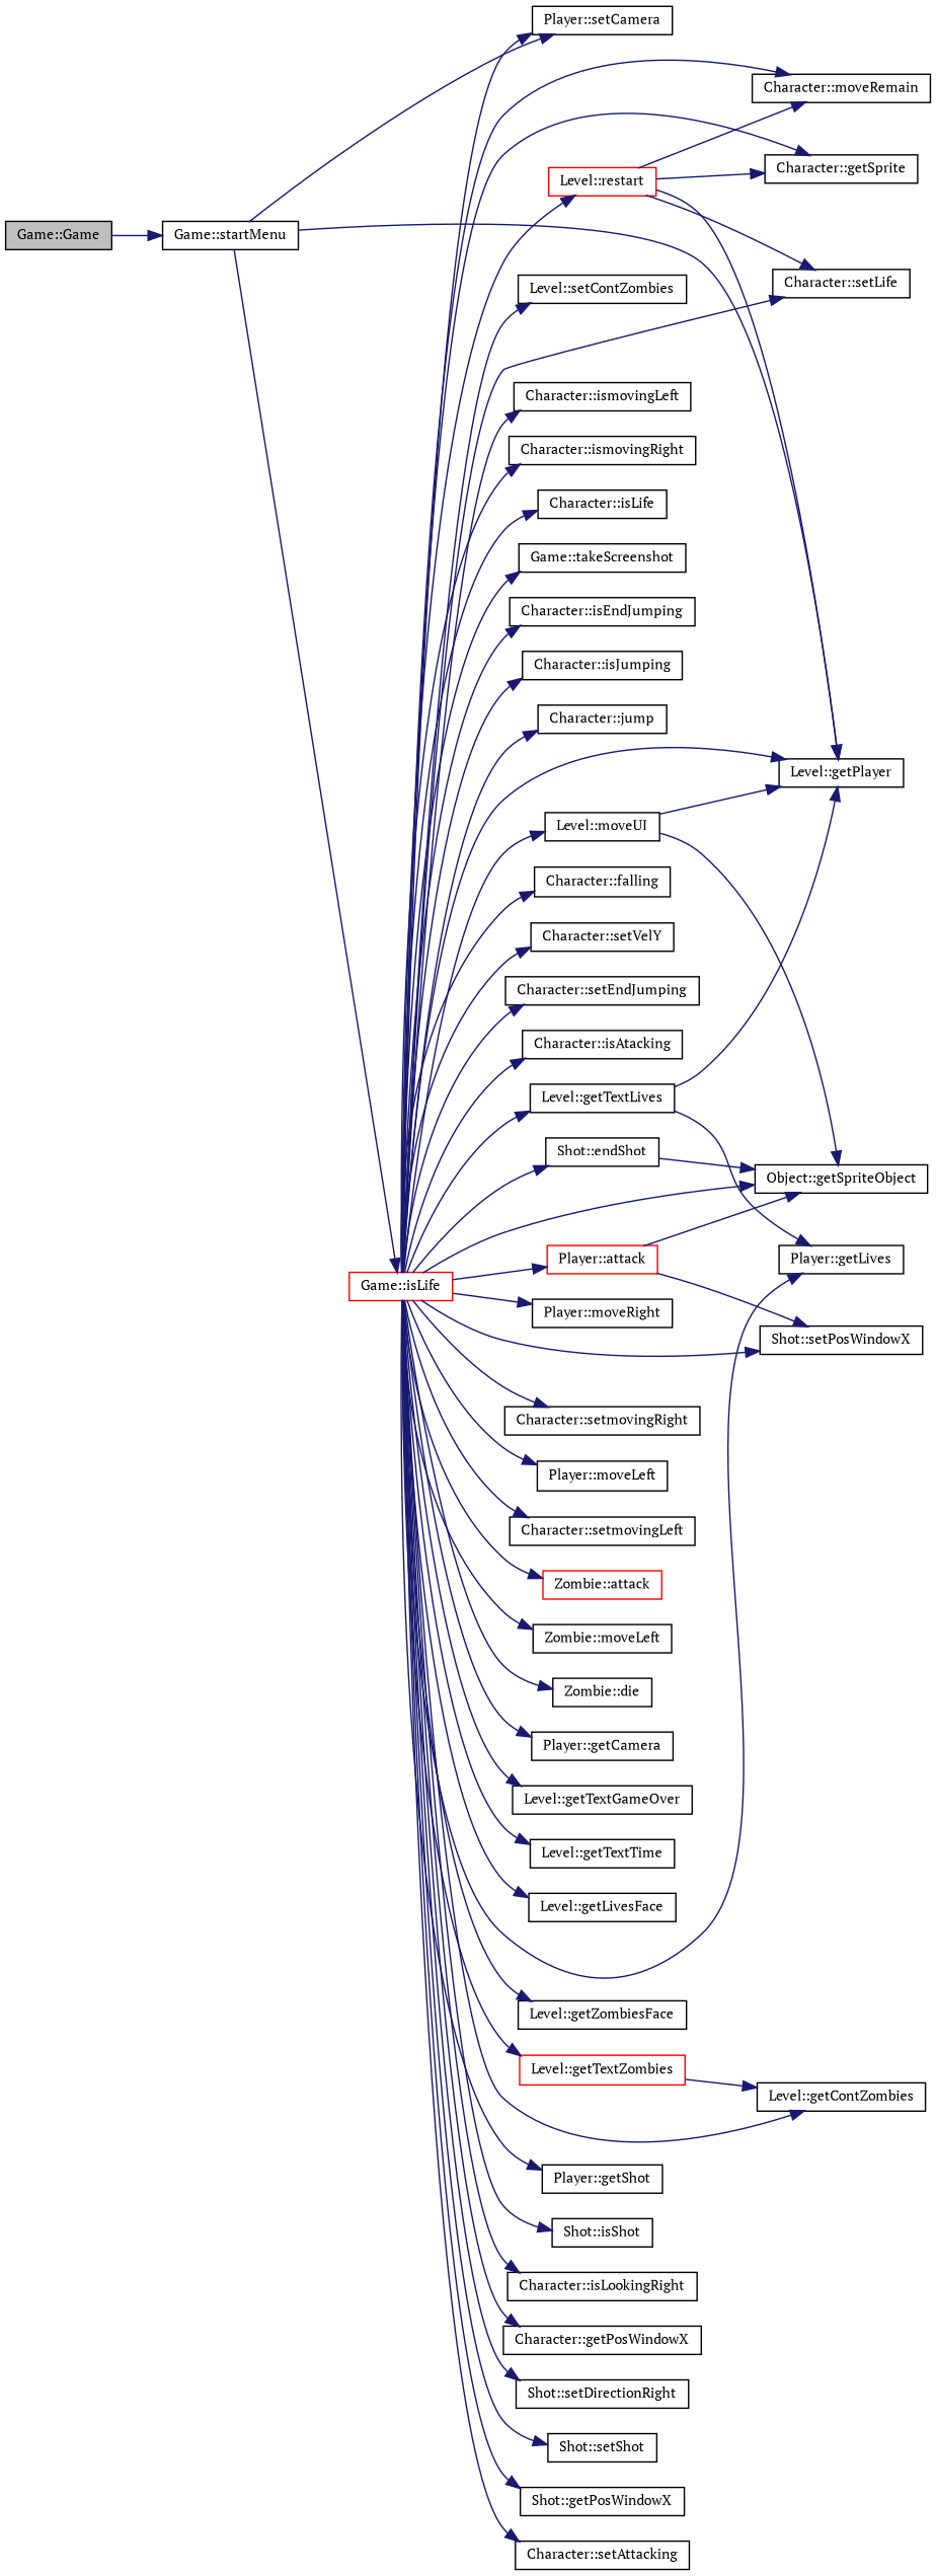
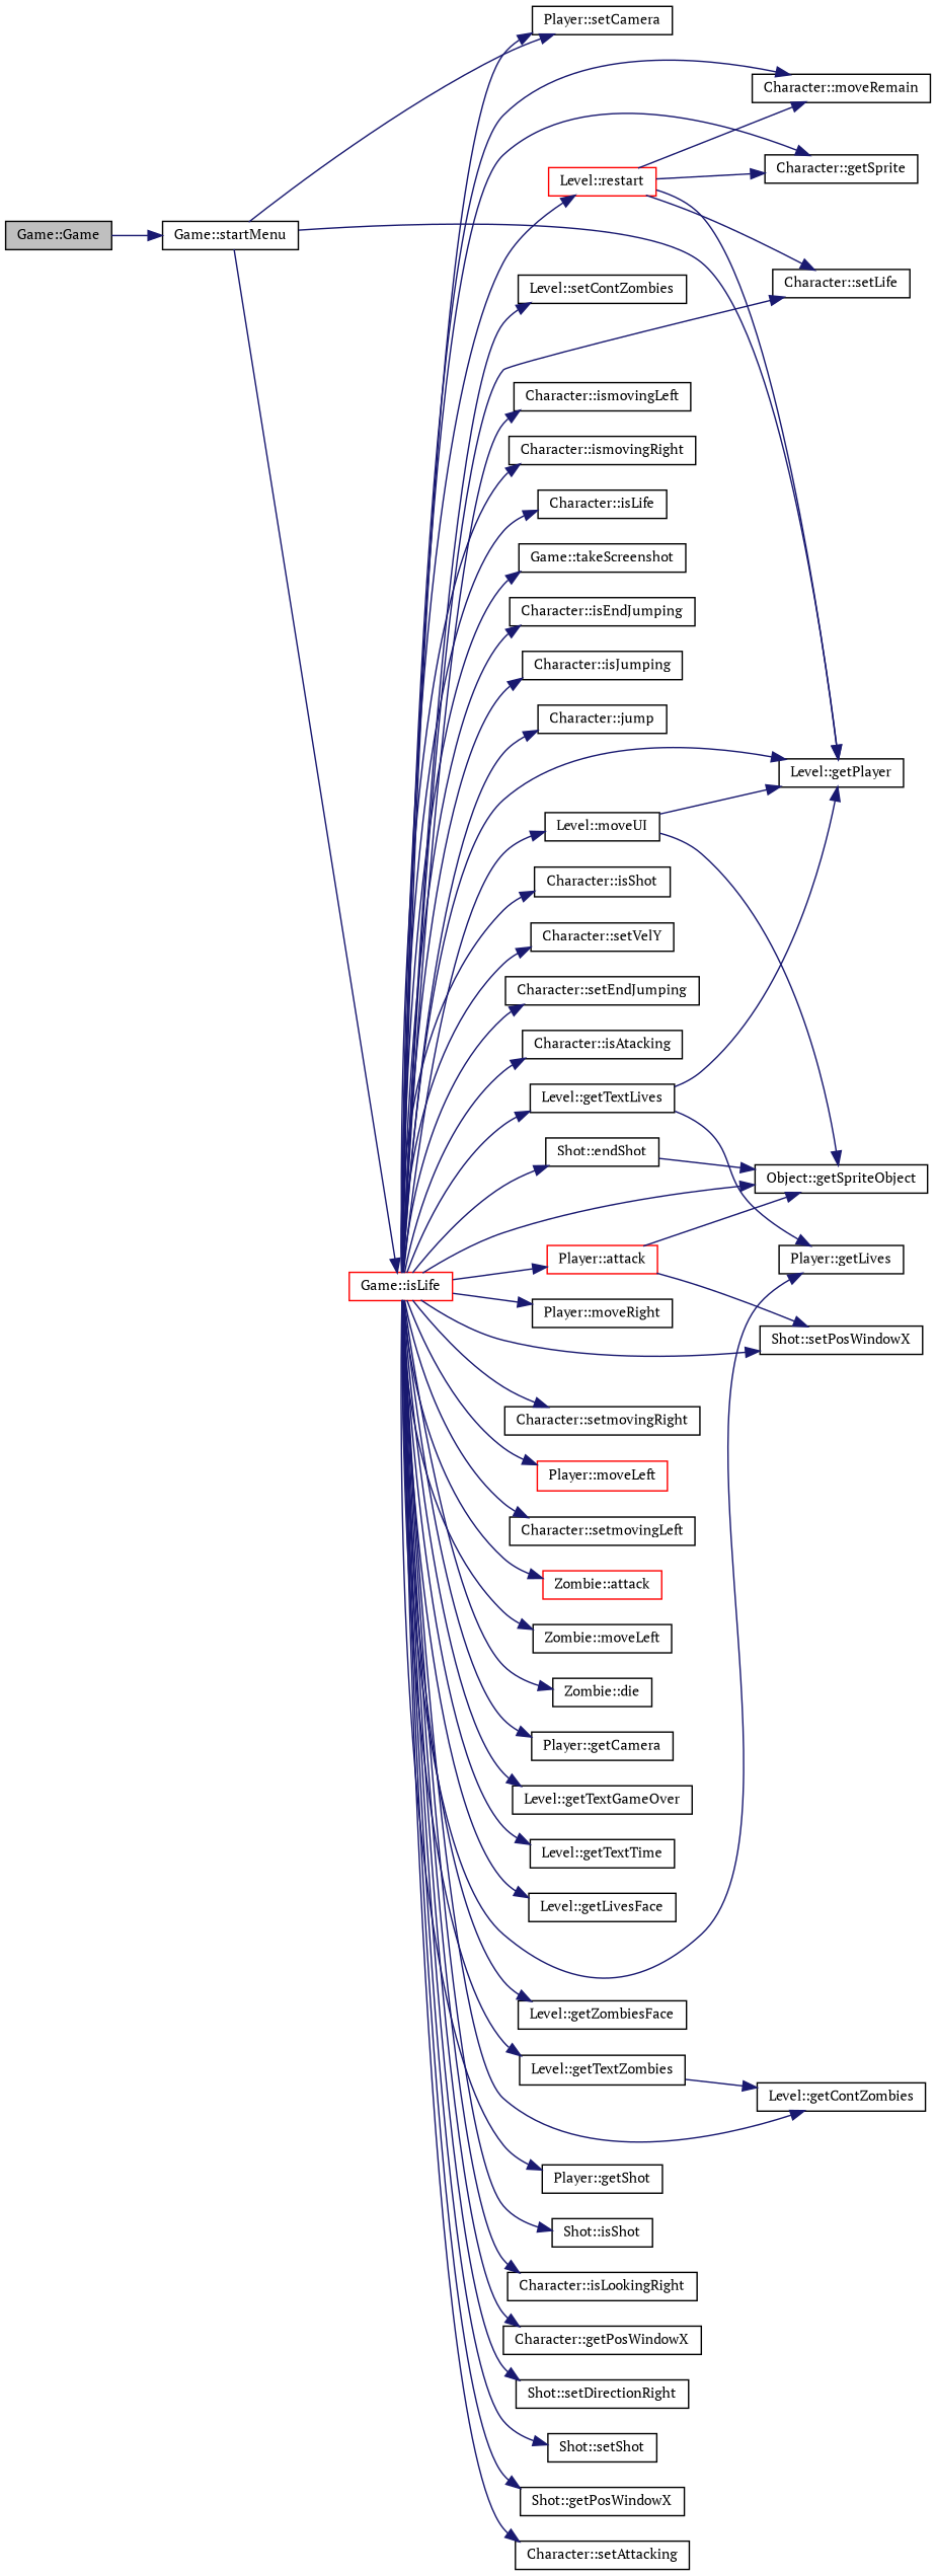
  digraph {
    fontname="PT Serif"
    rankdir=LR
    node [color=black fillcolor=white fontname="PT Serif" fontsize=10 shape=record style=filled]
    edge [color=midnightblue fontname="PT Serif" fontsize=10 labelfontname=Helvetica labelfontsize=10 style=solid]
    n1 [fillcolor=grey75 fontcolor=black height=0.2 label="Game::Game" width=0.4]
    n2 [height=0.2 label="Game::startMenu" width=0.4]
    n3 [height=0.2 label="Level::getPlayer" width=0.4]
    n4 [height=0.2 label="Player::setCamera" width=0.4]
    n5 [color=red height=0.2 label="Game::isLife" width=0.4]
    n6 [height=0.2 label="Character::ismovingLeft" width=0.4]
    n7 [height=0.2 label="Character::ismovingRight" width=0.4]
    n8 [height=0.2 label="Character::isLife" width=0.4]
    n9 [height=0.2 label="Character::moveRemain" width=0.4]
    n10 [height=0.2 label="Game::takeScreenshot" width=0.4]
    n11 [height=0.2 label="Character::isEndJumping" width=0.4]
    n12 [height=0.2 label="Character::isJumping" width=0.4]
    n13 [height=0.2 label="Character::jump" width=0.4]
    n14 [height=0.2 label="Character::getSprite" width=0.4]
    n15 [height=0.2 label="Object::getSpriteObject" width=0.4]
-   n16 [height=0.2 label="Character::falling" width=0.4]
+   n16 [height=0.2 label="Character::isShot" width=0.4]
    n17 [height=0.2 label="Character::setVelY" width=0.4]
    n18 [height=0.2 label="Character::setEndJumping" width=0.4]
    n19 [height=0.2 label="Character::isAtacking" width=0.4]
    n20 [color=red height=0.2 label="Player::attack" width=0.4]
    n21 [height=0.2 label="Shot::setPosWindowX" width=0.4]
    n22 [height=0.2 label="Player::getLives" width=0.4]
    n23 [color=red height=0.2 label="Level::restart" width=0.4]
    n24 [height=0.2 label="Character::setLife" width=0.4]
    n25 [height=0.2 label="Player::moveRight" width=0.4]
    n26 [height=0.2 label="Level::moveUI" width=0.4]
    n27 [height=0.2 label="Character::setmovingRight" width=0.4]
-   n28 [height=0.2 label="Player::moveLeft" width=0.4]
+   n28 [color=red height=0.2 label="Player::moveLeft" width=0.4]
    n29 [height=0.2 label="Character::setmovingLeft" width=0.4]
    n30 [color=red height=0.2 label="Zombie::attack" width=0.4]
    n31 [height=0.2 label="Zombie::moveLeft" width=0.4]
    n32 [height=0.2 label="Zombie::die" width=0.4]
    n33 [height=0.2 label="Player::getCamera" width=0.4]
    n34 [height=0.2 label="Level::getTextGameOver" width=0.4]
    n35 [height=0.2 label="Level::getTextTime" width=0.4]
    n36 [height=0.2 label="Level::getLivesFace" width=0.4]
    n37 [height=0.2 label="Level::getTextLives" width=0.4]
    n38 [height=0.2 label="Level::getZombiesFace" width=0.4]
-   n39 [color=red height=0.2 label="Level::getTextZombies" width=0.4]
+   n39 [height=0.2 label="Level::getTextZombies" width=0.4]
    n40 [height=0.2 label="Level::getContZombies" width=0.4]
    n41 [height=0.2 label="Player::getShot" width=0.4]
    n42 [height=0.2 label="Shot::isShot" width=0.4]
    n43 [height=0.2 label="Character::isLookingRight" width=0.4]
    n44 [height=0.2 label="Character::getPosWindowX" width=0.4]
    n45 [height=0.2 label="Shot::setDirectionRight" width=0.4]
    n46 [height=0.2 label="Shot::setShot" width=0.4]
    n47 [height=0.2 label="Shot::getPosWindowX" width=0.4]
    n48 [height=0.2 label="Character::setAttacking" width=0.4]
    n49 [height=0.2 label="Shot::endShot" width=0.4]
    n50 [height=0.2 label="Level::setContZombies" width=0.4]
    n1 -> n2
    n2 -> n3
    n2 -> n4
    n2 -> n5
    n5 -> n3
    n5 -> n4
    n5 -> n6
    n5 -> n7
    n5 -> n8
    n5 -> n9
    n5 -> n10
    n5 -> n11
    n5 -> n12
    n5 -> n13
    n5 -> n14
    n5 -> n15
    n5 -> n16
    n5 -> n17
    n5 -> n18
    n5 -> n19
    n5 -> n20
    n5 -> n21
    n5 -> n22
    n5 -> n23
    n5 -> n24
    n5 -> n25
    n5 -> n26
    n5 -> n27
    n5 -> n28
    n5 -> n29
    n5 -> n30
    n5 -> n31
    n5 -> n32
    n5 -> n33
    n5 -> n34
    n5 -> n35
    n5 -> n36
    n5 -> n37
    n5 -> n38
    n5 -> n39
    n5 -> n40
    n5 -> n41
    n5 -> n42
    n5 -> n43
    n5 -> n44
    n5 -> n45
    n5 -> n46
    n5 -> n47
    n5 -> n48
    n5 -> n49
    n5 -> n50
    n20 -> n15
    n20 -> n21
    n23 -> n3
    n23 -> n9
    n23 -> n14
    n23 -> n24
    n26 -> n3
    n26 -> n15
    n37 -> n3
    n37 -> n22
    n39 -> n40
    n49 -> n15
  }
